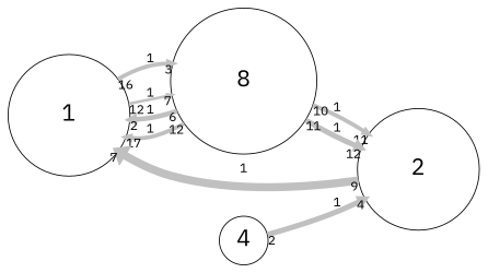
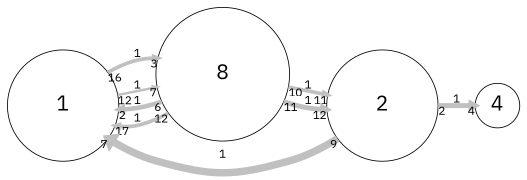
  digraph {
    fontname="IBM Plex Sans"
    rankdir=LR
    scale=1
    splines=spline
    node [fontname="IBM Plex Sans" fontsize=25 shape=circle]
    edge [arrowsize=0.5 capacity=1 color=grey fontname="IBM Plex Sans" from_pd=11 headlabel=7 penwidth=4.5 pt=12 splines=true taillabel=12 to_pd=6]
    n1 [height=1.875 label=1 width=1.875]
    n2 [height=2.25 label=8 width=2.25]
    n3 [height=1.875 label=2 width=1.875]
    n4 [height=0.75 label=4 width=0.75]
    n1 -> n2 [from_pd=15 headlabel=3 label=1 taillabel=16 to_pd=2]
    n1 -> n2 [label=1 penwidth=3.0 pt=15]
    n2 -> n1 [from_pd=5 headlabel=2 label=1 penwidth=5.5 pt=10 taillabel=6 to_pd=1]
    n2 -> n1 [headlabel=17 label=1 to_pd=16]
    n2 -> n3 [from_pd=9 headlabel=11 label=1 taillabel=10 to_pd=10]
    n2 -> n3 [from_pd=10 headlabel=12 label=1 penwidth=6.0 pt=9 taillabel=11 to_pd=11]
    n3 -> n1 [from_pd=8 label=1 penwidth=9.0 pt=3 taillabel=9]
-   n4 -> n3 [from_pd=1 headlabel=4 label=1 penwidth=6.0 pt=9 taillabel=2 to_pd=3]
+   n3 -> n4 [from_pd=1 headlabel=4 label=1 penwidth=6.0 pt=9 taillabel=2 to_pd=3]
  }
